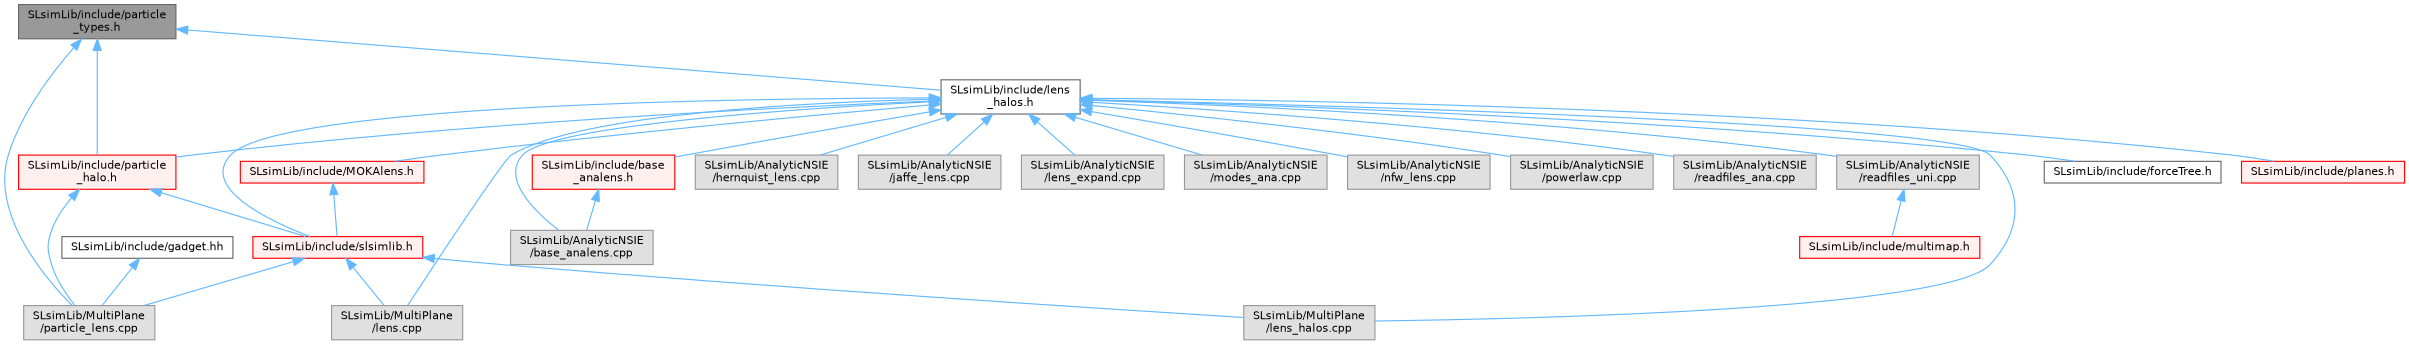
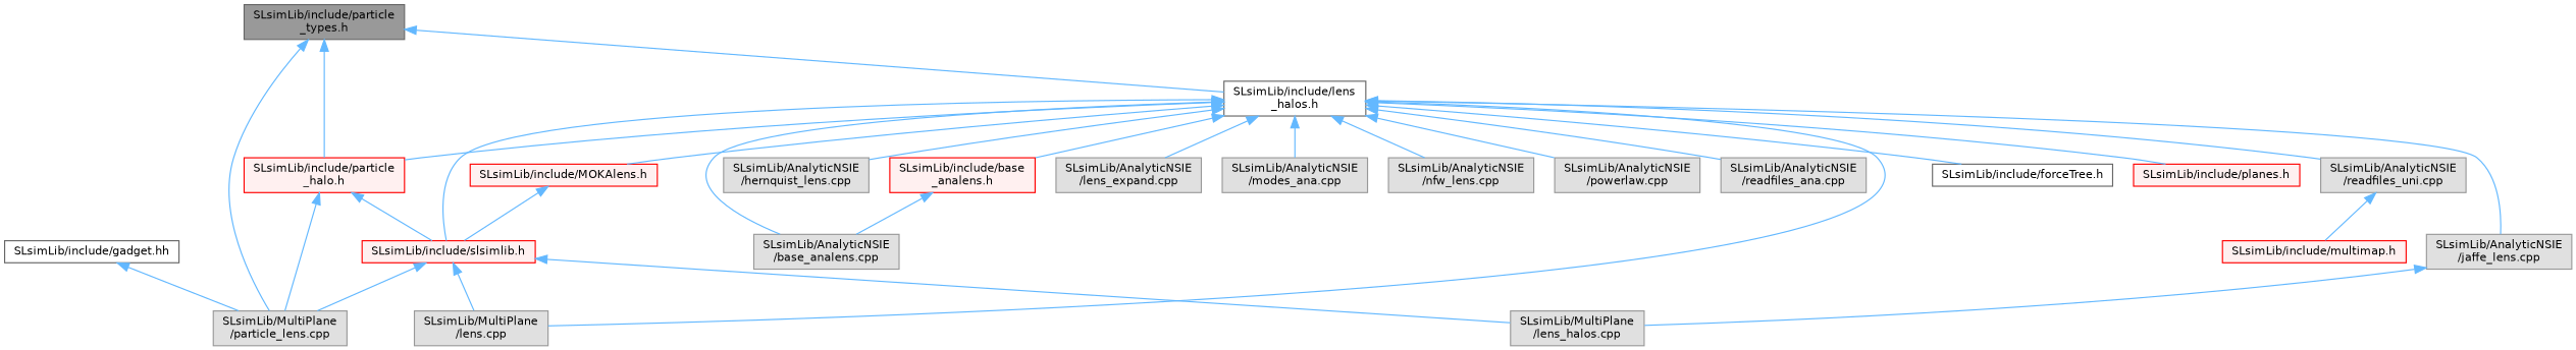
  digraph {
    node [color=grey60 fillcolor="#E0E0E0" fontname=Helvetica fontsize=10 shape=box style=filled]
    edge [color=steelblue1 dir=back fontname=Helvetica fontsize=10 labelfontname=Helvetica labelfontsize=10 style=solid]
    n1 [color=gray40 fillcolor=grey60 fontcolor=black height=0.2 label="SLsimLib/include/particle\l_types.h" width=0.4]
    n2 [height=0.2 label="SLsimLib/MultiPlane\l/particle_lens.cpp" width=0.4]
    n3 [color=grey40 fillcolor=white height=0.2 label="SLsimLib/include/lens\l_halos.h" width=0.4]
    n4 [color=red fillcolor="#FFF0F0" height=0.2 label="SLsimLib/include/particle\l_halo.h" width=0.4]
    n5 [color=grey40 fillcolor=white height=0.2 label="SLsimLib/include/gadget.hh" width=0.4]
    n6 [height=0.2 label="SLsimLib/AnalyticNSIE\l/base_analens.cpp" width=0.4]
    n7 [height=0.2 label="SLsimLib/AnalyticNSIE\l/hernquist_lens.cpp" width=0.4]
    n8 [height=0.2 label="SLsimLib/AnalyticNSIE\l/jaffe_lens.cpp" width=0.4]
    n9 [height=0.2 label="SLsimLib/AnalyticNSIE\l/lens_expand.cpp" width=0.4]
    n10 [height=0.2 label="SLsimLib/AnalyticNSIE\l/modes_ana.cpp" width=0.4]
    n11 [height=0.2 label="SLsimLib/AnalyticNSIE\l/nfw_lens.cpp" width=0.4]
    n12 [height=0.2 label="SLsimLib/AnalyticNSIE\l/powerlaw.cpp" width=0.4]
    n13 [height=0.2 label="SLsimLib/AnalyticNSIE\l/readfiles_ana.cpp" width=0.4]
    n14 [height=0.2 label="SLsimLib/AnalyticNSIE\l/readfiles_uni.cpp" width=0.4]
    n15 [height=0.2 label="SLsimLib/MultiPlane\l/lens.cpp" width=0.4]
    n16 [height=0.2 label="SLsimLib/MultiPlane\l/lens_halos.cpp" width=0.4]
    n17 [color=red fillcolor="#FFF0F0" height=0.2 label="SLsimLib/include/MOKAlens.h" width=0.4]
    n18 [color=red fillcolor="#FFF0F0" height=0.2 label="SLsimLib/include/slsimlib.h" width=0.4]
    n19 [color=red fillcolor="#FFF0F0" height=0.2 label="SLsimLib/include/base\l_analens.h" width=0.4]
    n20 [color=grey40 fillcolor=white height=0.2 label="SLsimLib/include/forceTree.h" width=0.4]
    n21 [color=red fillcolor="#FFF0F0" height=0.2 label="SLsimLib/include/planes.h" width=0.4]
    n22 [color=red fillcolor="#FFF0F0" height=0.2 label="SLsimLib/include/multimap.h" width=0.4]
    n1 -> n2
    n1 -> n3
    n1 -> n4
    n3 -> n4
    n3 -> n6
    n3 -> n7
    n3 -> n8
    n3 -> n9
    n3 -> n10
    n3 -> n11
    n3 -> n12
    n3 -> n13
    n3 -> n14
    n3 -> n15
-   n3 -> n16
+   n8 -> n16
    n3 -> n17
    n3 -> n18
    n3 -> n19
    n3 -> n20
    n3 -> n21
    n4 -> n2
    n4 -> n18
    n5 -> n2
    n14 -> n22
    n17 -> n18
    n18 -> n2
    n18 -> n15
    n18 -> n16
    n19 -> n6
  }
